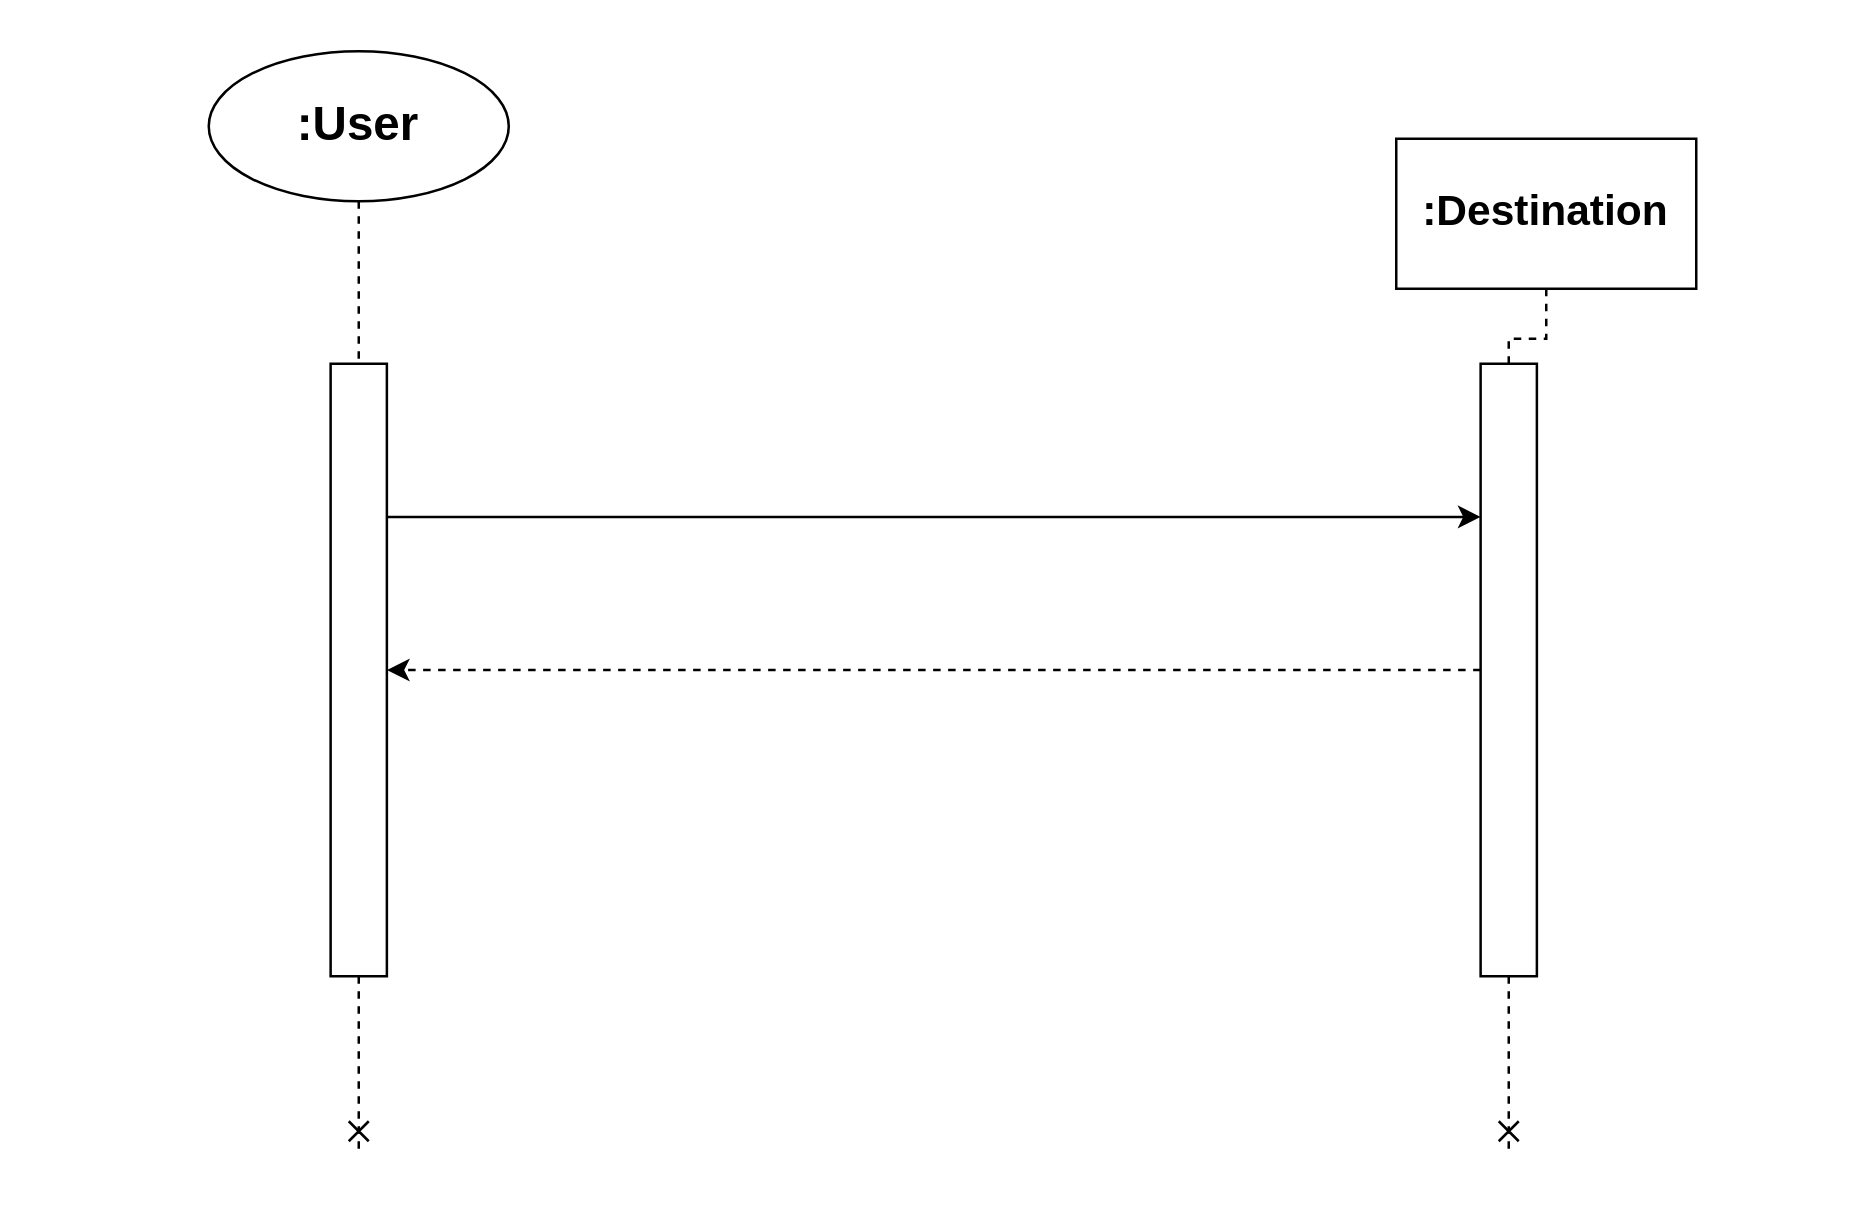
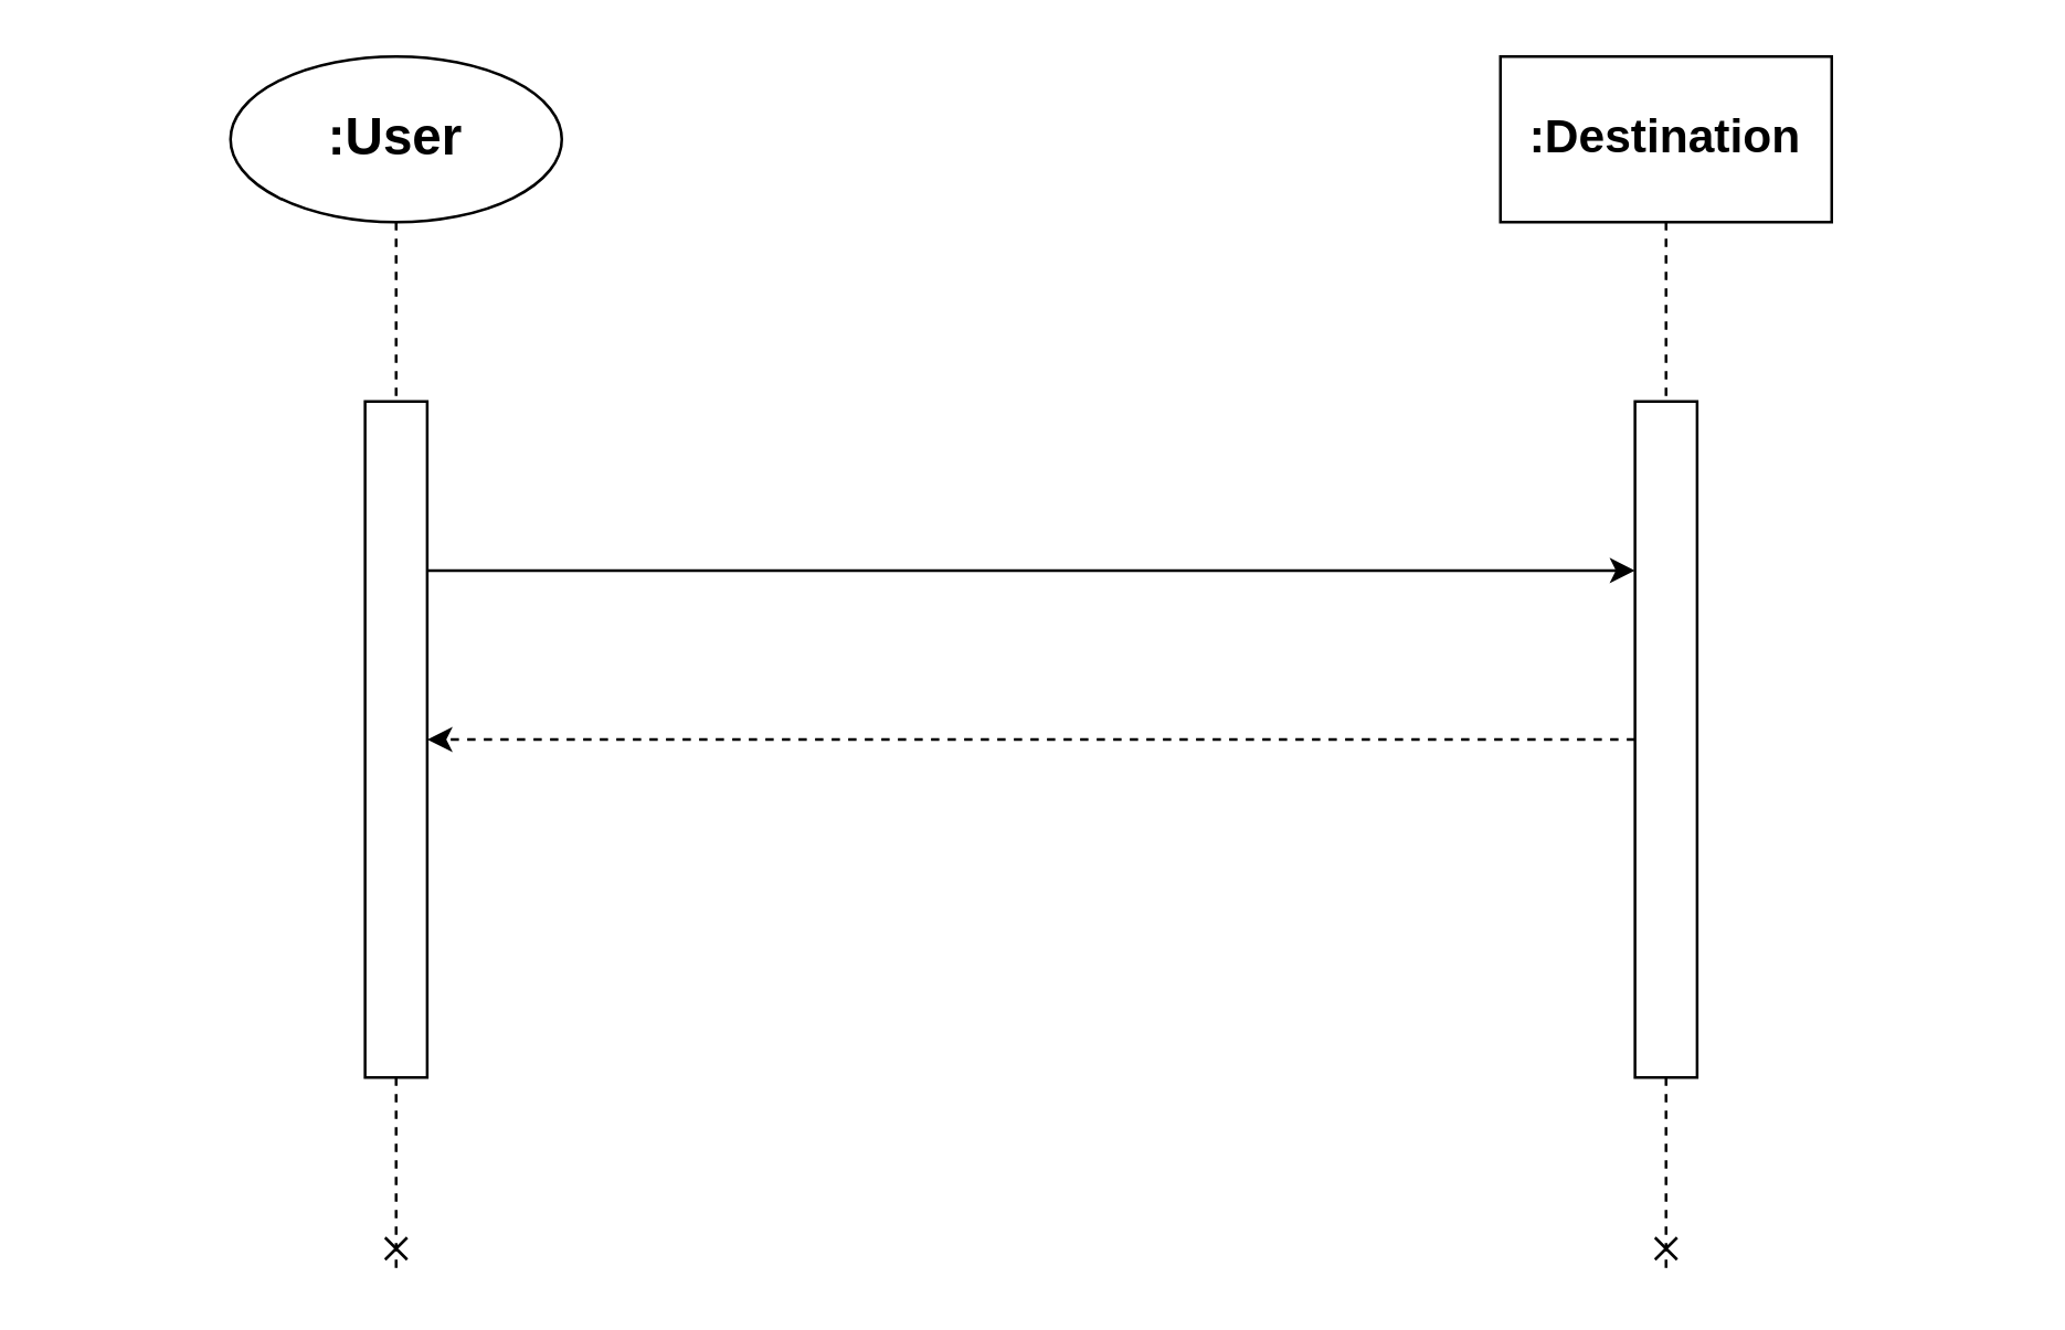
  <mxCell id="0" />
  <mxCell id="1" parent="0" />
  <mxCell id="2" style="edgeStyle=orthogonalEdgeStyle;rounded=0;orthogonalLoop=1;jettySize=auto;html=1;entryX=1;entryY=0.5;entryDx=0;entryDy=0;dashed=1;endArrow=none;endFill=0;" edge="1" parent="1" source="3" target="8"><mxGeometry relative="1" as="geometry" /></mxCell>
  <mxCell id="3" value="&lt;b&gt;&lt;font style=&quot;font-size: 19px;&quot;&gt;:User&lt;/font&gt;&lt;/b&gt;" style="ellipse;whiteSpace=wrap;html=1;" vertex="1" parent="1"><mxGeometry x="83" y="20" width="120" height="60" as="geometry" /></mxCell>
  <mxCell id="4" style="edgeStyle=orthogonalEdgeStyle;rounded=0;orthogonalLoop=1;jettySize=auto;html=1;entryX=1;entryY=0.5;entryDx=0;entryDy=0;dashed=1;endArrow=none;endFill=0;" edge="1" parent="1" source="5" target="11"><mxGeometry relative="1" as="geometry" /></mxCell>
- <mxCell id="5" value="&lt;b&gt;&lt;font style=&quot;font-size: 17px;&quot;&gt;:Destination&lt;/font&gt;&lt;/b&gt;" style="rounded=0;whiteSpace=wrap;html=1;" vertex="1" parent="1"><mxGeometry x="558" y="55" width="120" height="60" as="geometry" /></mxCell>
+ <mxCell id="5" value="&lt;b&gt;&lt;font style=&quot;font-size: 17px;&quot;&gt;:Destination&lt;/font&gt;&lt;/b&gt;" style="rounded=0;whiteSpace=wrap;html=1;" vertex="1" parent="1"><mxGeometry x="543" y="20" width="120" height="60" as="geometry" /></mxCell>
  <mxCell id="6" style="edgeStyle=orthogonalEdgeStyle;rounded=0;orthogonalLoop=1;jettySize=auto;html=1;dashed=1;endArrow=cross;endFill=0;" edge="1" parent="1" source="8"><mxGeometry relative="1" as="geometry"><mxPoint x="143" y="460" as="targetPoint" /></mxGeometry></mxCell>
  <mxCell id="7" style="edgeStyle=orthogonalEdgeStyle;rounded=0;orthogonalLoop=1;jettySize=auto;html=1;exitX=0.75;exitY=1;exitDx=0;exitDy=0;entryX=0.75;entryY=0;entryDx=0;entryDy=0;" edge="1" parent="1" source="8" target="11"><mxGeometry relative="1" as="geometry" /></mxCell>
  <mxCell id="8" value="" style="rounded=0;whiteSpace=wrap;html=1;rotation=-90;" vertex="1" parent="1"><mxGeometry x="20.5" y="256.25" width="245" height="22.5" as="geometry" /></mxCell>
  <mxCell id="9" style="edgeStyle=orthogonalEdgeStyle;rounded=0;orthogonalLoop=1;jettySize=auto;html=1;dashed=1;endArrow=cross;endFill=0;" edge="1" parent="1" source="11"><mxGeometry relative="1" as="geometry"><mxPoint x="603" y="460" as="targetPoint" /></mxGeometry></mxCell>
  <mxCell id="10" style="edgeStyle=orthogonalEdgeStyle;rounded=0;orthogonalLoop=1;jettySize=auto;html=1;exitX=0.5;exitY=0;exitDx=0;exitDy=0;entryX=0.5;entryY=1;entryDx=0;entryDy=0;dashed=1;" edge="1" parent="1" source="11" target="8"><mxGeometry relative="1" as="geometry" /></mxCell>
  <mxCell id="11" value="" style="rounded=0;whiteSpace=wrap;html=1;rotation=-90;" vertex="1" parent="1"><mxGeometry x="480.5" y="256.25" width="245" height="22.5" as="geometry" /></mxCell>
